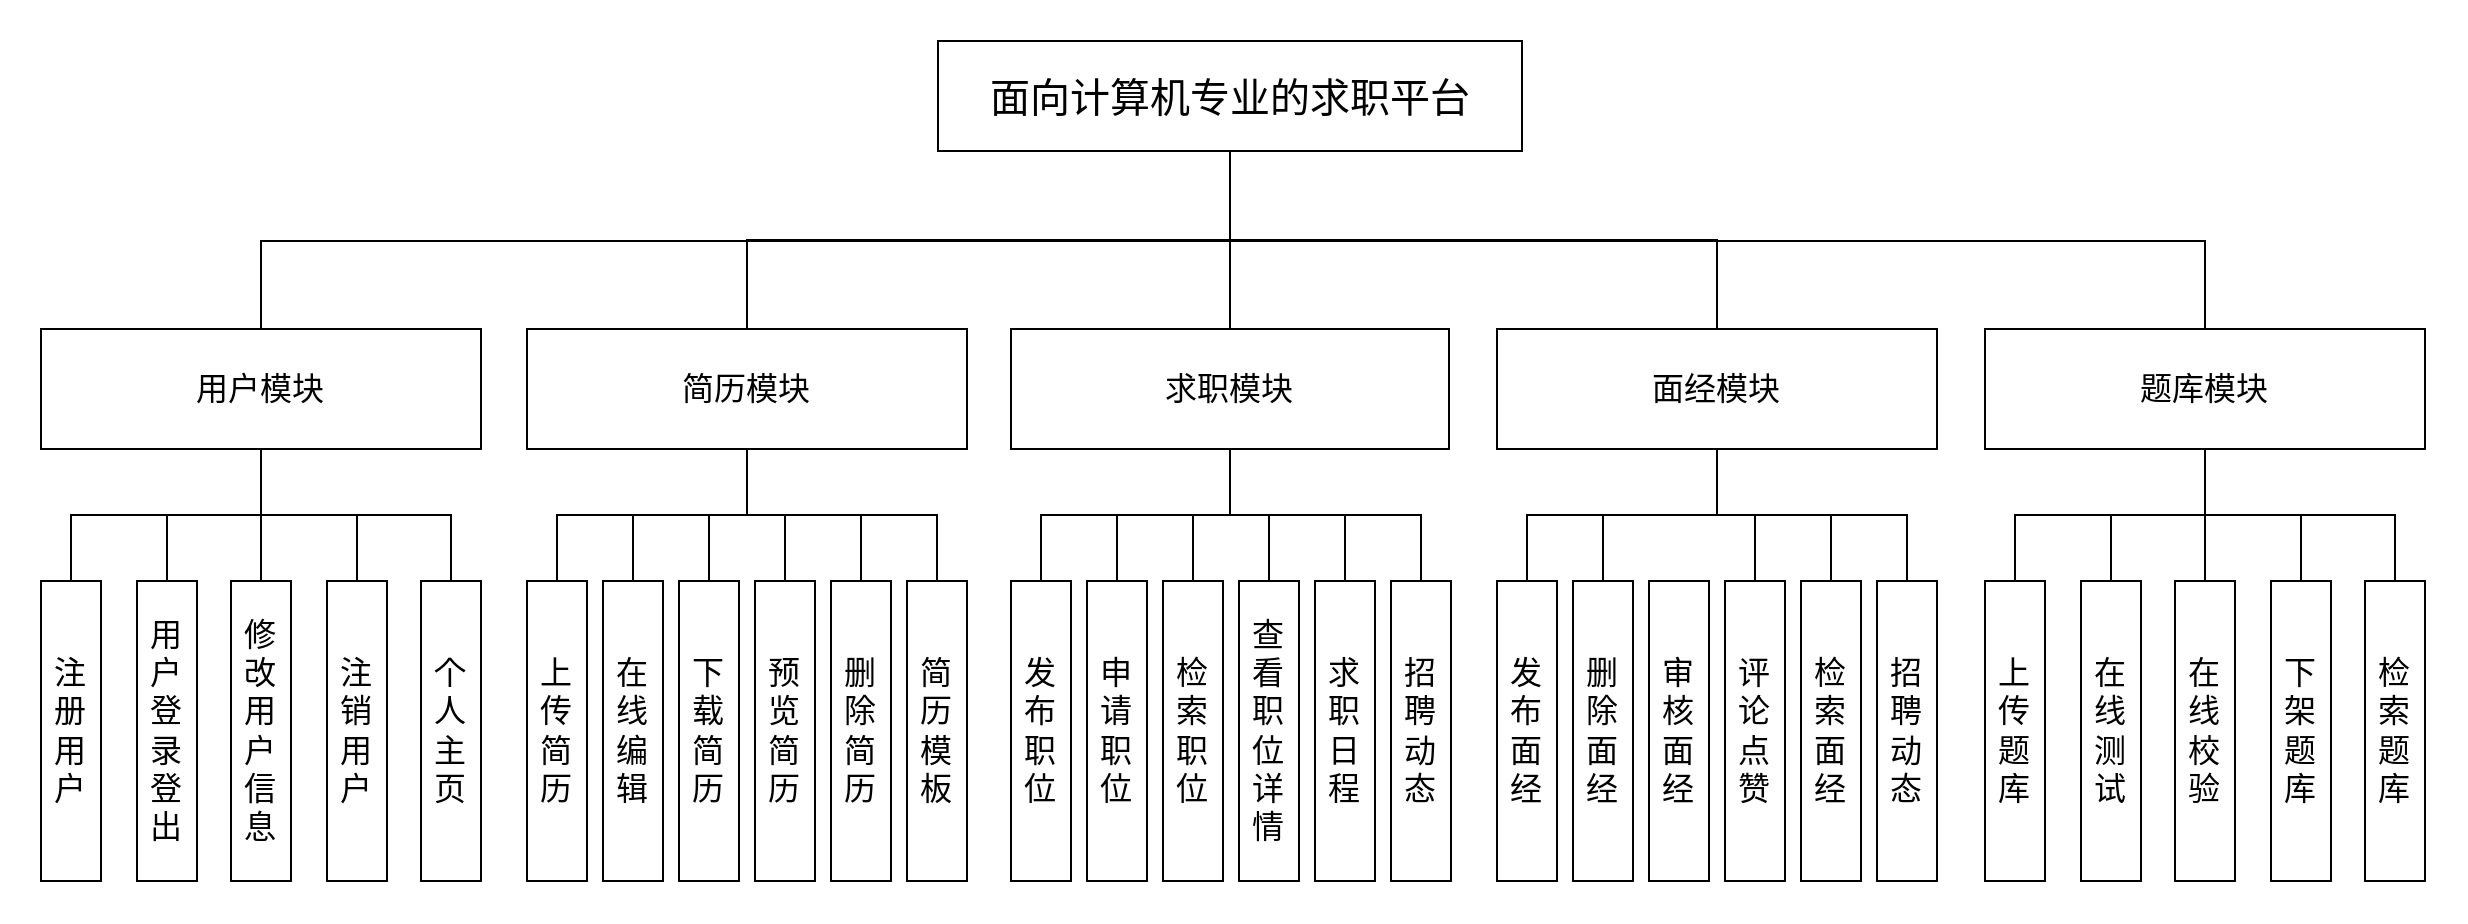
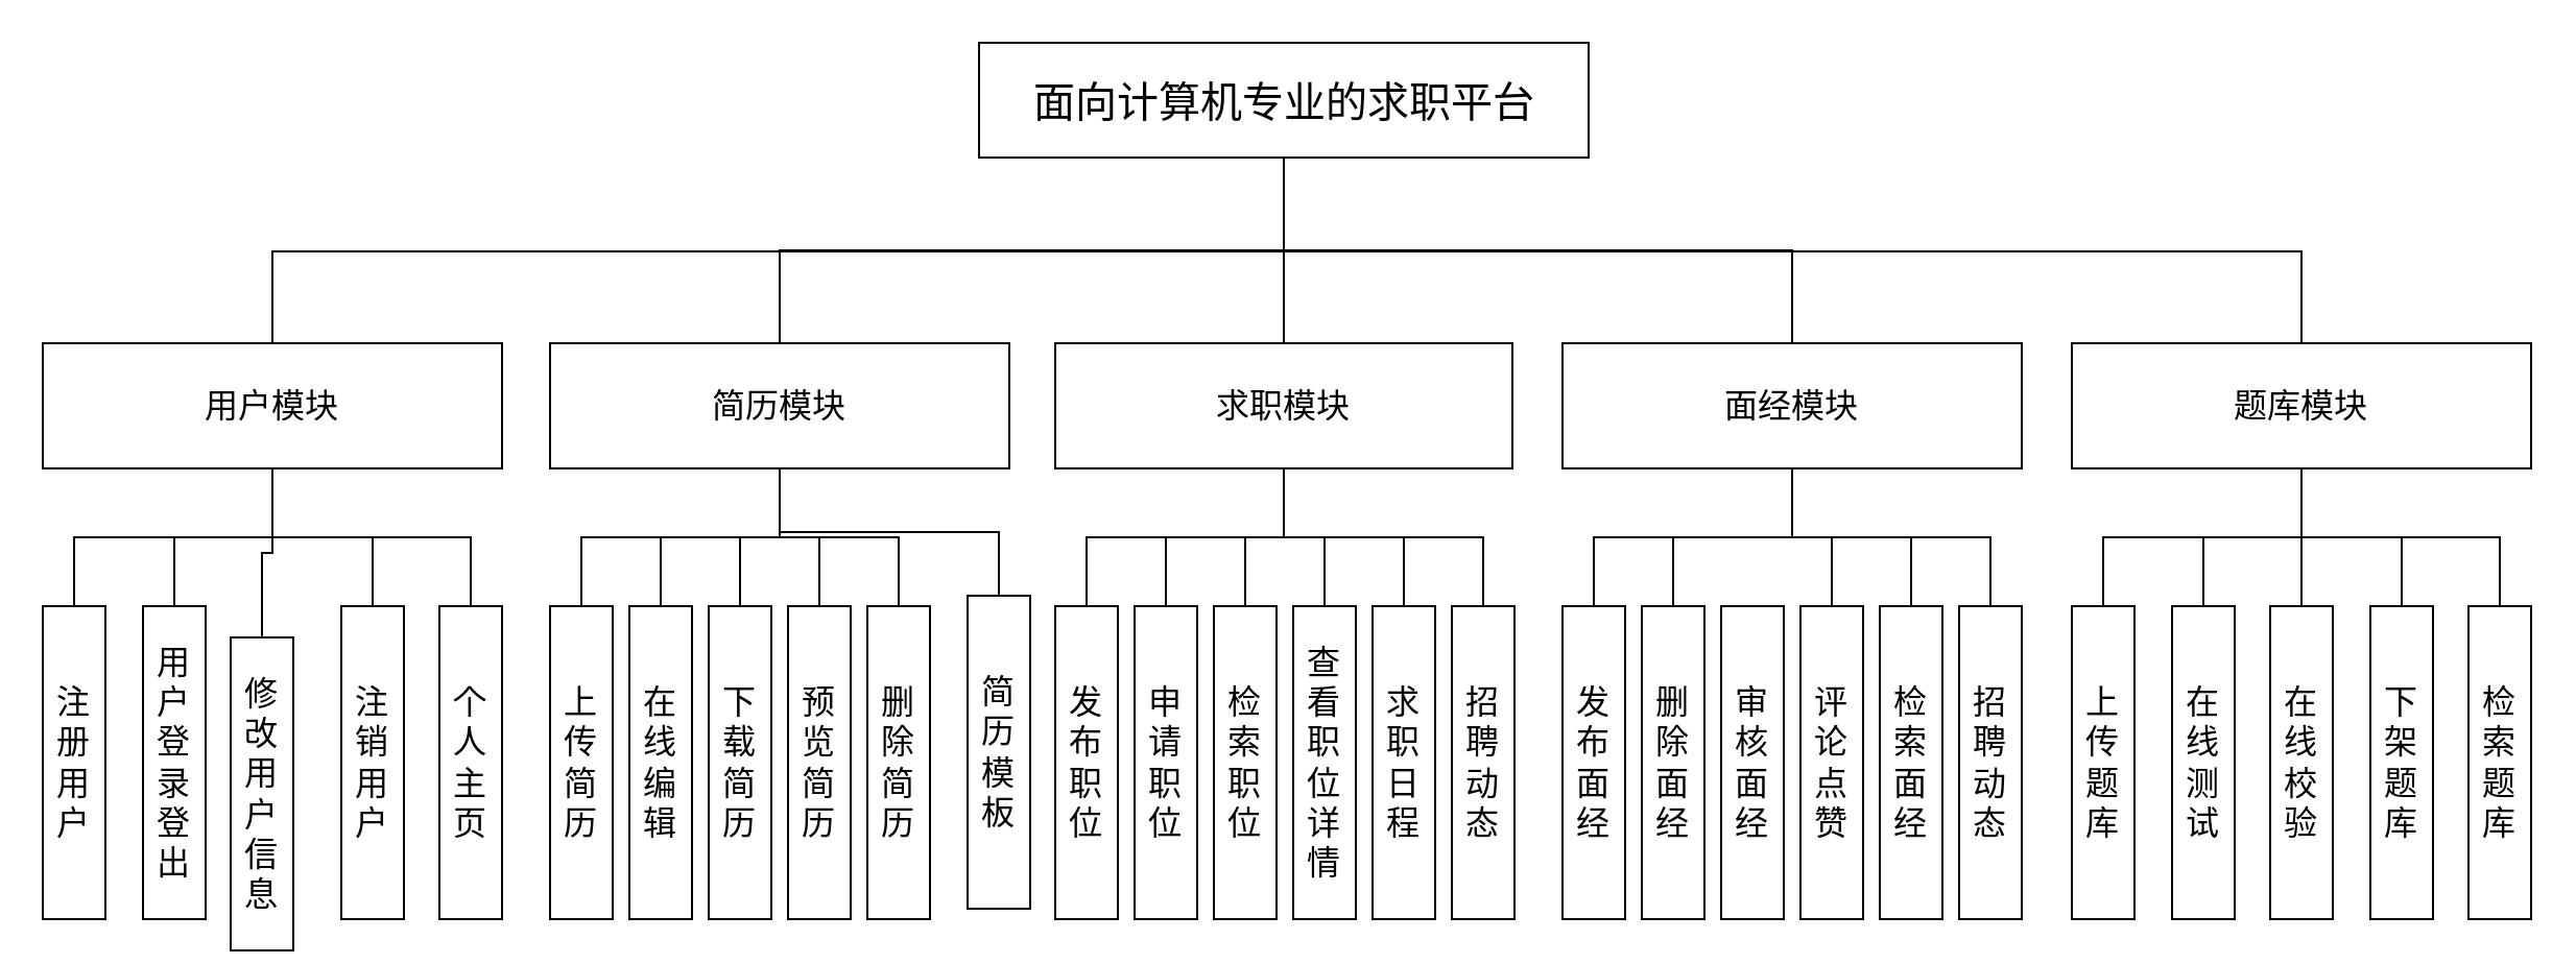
  <mxCell id="0" />
  <mxCell id="1" parent="0" />
  <mxCell id="2" style="edgeStyle=orthogonalEdgeStyle;rounded=0;orthogonalLoop=1;jettySize=auto;html=1;endArrow=none;endFill=0;" parent="1" source="7" target="54" edge="1"><mxGeometry relative="1" as="geometry" /></mxCell>
  <mxCell id="3" style="edgeStyle=orthogonalEdgeStyle;rounded=0;orthogonalLoop=1;jettySize=auto;html=1;endArrow=none;endFill=0;" parent="1" source="7" target="24" edge="1"><mxGeometry relative="1" as="geometry" /></mxCell>
  <mxCell id="4" style="edgeStyle=orthogonalEdgeStyle;rounded=0;orthogonalLoop=1;jettySize=auto;html=1;endArrow=none;endFill=0;" parent="1" source="7" target="41" edge="1"><mxGeometry relative="1" as="geometry" /></mxCell>
  <mxCell id="5" style="edgeStyle=orthogonalEdgeStyle;rounded=0;orthogonalLoop=1;jettySize=auto;html=1;endArrow=none;endFill=0;" parent="1" source="7" target="35" edge="1"><mxGeometry relative="1" as="geometry"><Array as="points"><mxPoint x="615" y="120" /><mxPoint x="1102" y="120" /></Array></mxGeometry></mxCell>
  <mxCell id="6" style="edgeStyle=orthogonalEdgeStyle;rounded=0;orthogonalLoop=1;jettySize=auto;html=1;endArrow=none;endFill=0;" parent="1" source="7" target="13" edge="1"><mxGeometry relative="1" as="geometry"><Array as="points"><mxPoint x="615" y="120" /><mxPoint x="130" y="120" /></Array></mxGeometry></mxCell>
  <mxCell id="7" value="&lt;font style=&quot;font-size: 20px;&quot;&gt;面向计算机专业的求职平台&lt;/font&gt;" style="rounded=0;whiteSpace=wrap;html=1;fontSize=20;" parent="1" vertex="1"><mxGeometry x="468.5" y="20" width="292" height="55" as="geometry" /></mxCell>
  <mxCell id="8" style="edgeStyle=orthogonalEdgeStyle;rounded=0;orthogonalLoop=1;jettySize=auto;html=1;endArrow=none;endFill=0;" parent="1" source="13" target="16" edge="1"><mxGeometry relative="1" as="geometry" /></mxCell>
  <mxCell id="9" style="edgeStyle=orthogonalEdgeStyle;rounded=0;orthogonalLoop=1;jettySize=auto;html=1;endArrow=none;endFill=0;" parent="1" source="13" target="17" edge="1"><mxGeometry relative="1" as="geometry" /></mxCell>
  <mxCell id="10" style="edgeStyle=orthogonalEdgeStyle;rounded=0;orthogonalLoop=1;jettySize=auto;html=1;endArrow=none;endFill=0;" parent="1" source="13" target="61" edge="1"><mxGeometry relative="1" as="geometry" /></mxCell>
  <mxCell id="11" style="edgeStyle=orthogonalEdgeStyle;rounded=0;orthogonalLoop=1;jettySize=auto;html=1;endArrow=none;endFill=0;" parent="1" source="13" target="15" edge="1"><mxGeometry relative="1" as="geometry" /></mxCell>
  <mxCell id="12" style="edgeStyle=orthogonalEdgeStyle;rounded=0;orthogonalLoop=1;jettySize=auto;html=1;endArrow=none;endFill=0;" parent="1" source="13" target="14" edge="1"><mxGeometry relative="1" as="geometry" /></mxCell>
  <mxCell id="13" value="&lt;font style=&quot;font-size: 16px;&quot;&gt;用户模块&lt;/font&gt;" style="rounded=0;whiteSpace=wrap;html=1;" parent="1" vertex="1"><mxGeometry x="20" y="164" width="220" height="60" as="geometry" /></mxCell>
  <mxCell id="14" value="&lt;font style=&quot;font-size: 16px;&quot;&gt;注册用户&lt;/font&gt;" style="rounded=0;whiteSpace=wrap;html=1;" parent="1" vertex="1"><mxGeometry x="20" y="290" width="30" height="150" as="geometry" /></mxCell>
  <mxCell id="15" value="&lt;span style=&quot;font-size: 16px;&quot;&gt;用户登录登出&lt;/span&gt;" style="rounded=0;whiteSpace=wrap;html=1;" parent="1" vertex="1"><mxGeometry x="68" y="290" width="30" height="150" as="geometry" /></mxCell>
- <mxCell id="16" value="&lt;span style=&quot;font-size: 16px;&quot;&gt;修改用户信息&lt;/span&gt;" style="rounded=0;whiteSpace=wrap;html=1;" parent="1" vertex="1"><mxGeometry x="115" y="290" width="30" height="150" as="geometry" /></mxCell>
+ <mxCell id="16" value="&lt;span style=&quot;font-size: 16px;&quot;&gt;修改用户信息&lt;/span&gt;" style="rounded=0;whiteSpace=wrap;html=1;" parent="1" vertex="1"><mxGeometry x="110" y="305" width="30" height="150" as="geometry" /></mxCell>
  <mxCell id="17" value="&lt;span style=&quot;font-size: 16px;&quot;&gt;注销用户&lt;/span&gt;" style="rounded=0;whiteSpace=wrap;html=1;" parent="1" vertex="1"><mxGeometry x="163" y="290" width="30" height="150" as="geometry" /></mxCell>
  <mxCell id="18" style="edgeStyle=orthogonalEdgeStyle;rounded=0;orthogonalLoop=1;jettySize=auto;html=1;endArrow=none;endFill=0;" parent="1" source="24" target="27" edge="1"><mxGeometry relative="1" as="geometry" /></mxCell>
  <mxCell id="19" style="edgeStyle=orthogonalEdgeStyle;rounded=0;orthogonalLoop=1;jettySize=auto;html=1;endArrow=none;endFill=0;" parent="1" source="24" target="28" edge="1"><mxGeometry relative="1" as="geometry" /></mxCell>
  <mxCell id="20" style="edgeStyle=orthogonalEdgeStyle;rounded=0;orthogonalLoop=1;jettySize=auto;html=1;endArrow=none;endFill=0;" parent="1" source="24" target="42" edge="1"><mxGeometry relative="1" as="geometry" /></mxCell>
  <mxCell id="21" style="edgeStyle=orthogonalEdgeStyle;rounded=0;orthogonalLoop=1;jettySize=auto;html=1;endArrow=none;endFill=0;" parent="1" source="24" target="29" edge="1"><mxGeometry relative="1" as="geometry" /></mxCell>
  <mxCell id="22" style="edgeStyle=orthogonalEdgeStyle;rounded=0;orthogonalLoop=1;jettySize=auto;html=1;endArrow=none;endFill=0;" parent="1" source="24" target="26" edge="1"><mxGeometry relative="1" as="geometry" /></mxCell>
  <mxCell id="23" style="edgeStyle=orthogonalEdgeStyle;rounded=0;orthogonalLoop=1;jettySize=auto;html=1;endArrow=none;endFill=0;" parent="1" source="24" target="25" edge="1"><mxGeometry relative="1" as="geometry" /></mxCell>
  <mxCell id="24" value="&lt;font style=&quot;font-size: 16px;&quot;&gt;简历模块&lt;/font&gt;" style="rounded=0;whiteSpace=wrap;html=1;" parent="1" vertex="1"><mxGeometry x="263" y="164" width="220" height="60" as="geometry" /></mxCell>
  <mxCell id="25" value="&lt;font style=&quot;font-size: 16px;&quot;&gt;上传简历&lt;/font&gt;" style="rounded=0;whiteSpace=wrap;html=1;" parent="1" vertex="1"><mxGeometry x="263" y="290" width="30" height="150" as="geometry" /></mxCell>
  <mxCell id="26" value="&lt;font style=&quot;font-size: 16px;&quot;&gt;在线编辑&lt;/font&gt;" style="rounded=0;whiteSpace=wrap;html=1;" parent="1" vertex="1"><mxGeometry x="301" y="290" width="30" height="150" as="geometry" /></mxCell>
  <mxCell id="27" value="&lt;font style=&quot;font-size: 16px;&quot;&gt;下载简历&lt;/font&gt;" style="rounded=0;whiteSpace=wrap;html=1;" parent="1" vertex="1"><mxGeometry x="339" y="290" width="30" height="150" as="geometry" /></mxCell>
  <mxCell id="28" value="&lt;font style=&quot;font-size: 16px;&quot;&gt;预览简历&lt;/font&gt;" style="rounded=0;whiteSpace=wrap;html=1;" parent="1" vertex="1"><mxGeometry x="377" y="290" width="30" height="150" as="geometry" /></mxCell>
- <mxCell id="29" value="&lt;font style=&quot;font-size: 16px;&quot;&gt;简历模板&lt;/font&gt;" style="rounded=0;whiteSpace=wrap;html=1;" parent="1" vertex="1"><mxGeometry x="453" y="290" width="30" height="150" as="geometry" /></mxCell>
+ <mxCell id="29" value="&lt;font style=&quot;font-size: 16px;&quot;&gt;简历模板&lt;/font&gt;" style="rounded=0;whiteSpace=wrap;html=1;" parent="1" vertex="1"><mxGeometry x="463" y="285" width="30" height="150" as="geometry" /></mxCell>
  <mxCell id="30" style="edgeStyle=orthogonalEdgeStyle;rounded=0;orthogonalLoop=1;jettySize=auto;html=1;endArrow=none;endFill=0;" parent="1" source="35" target="47" edge="1"><mxGeometry relative="1" as="geometry" /></mxCell>
  <mxCell id="31" style="edgeStyle=orthogonalEdgeStyle;rounded=0;orthogonalLoop=1;jettySize=auto;html=1;endArrow=none;endFill=0;" parent="1" source="35" target="44" edge="1"><mxGeometry relative="1" as="geometry" /></mxCell>
  <mxCell id="32" style="edgeStyle=orthogonalEdgeStyle;rounded=0;orthogonalLoop=1;jettySize=auto;html=1;endArrow=none;endFill=0;" parent="1" source="35" target="43" edge="1"><mxGeometry relative="1" as="geometry" /></mxCell>
  <mxCell id="33" style="edgeStyle=orthogonalEdgeStyle;rounded=0;orthogonalLoop=1;jettySize=auto;html=1;endArrow=none;endFill=0;" parent="1" source="35" target="45" edge="1"><mxGeometry relative="1" as="geometry" /></mxCell>
  <mxCell id="34" style="edgeStyle=orthogonalEdgeStyle;rounded=0;orthogonalLoop=1;jettySize=auto;html=1;endArrow=none;endFill=0;" parent="1" source="35" target="46" edge="1"><mxGeometry relative="1" as="geometry" /></mxCell>
  <mxCell id="35" value="&lt;font style=&quot;font-size: 16px;&quot;&gt;题库模块&lt;/font&gt;" style="rounded=0;whiteSpace=wrap;html=1;" parent="1" vertex="1"><mxGeometry x="992" y="164" width="220" height="60" as="geometry" /></mxCell>
  <mxCell id="36" style="edgeStyle=orthogonalEdgeStyle;rounded=0;orthogonalLoop=1;jettySize=auto;html=1;endArrow=none;endFill=0;" edge="1" parent="1" source="41" target="64"><mxGeometry relative="1" as="geometry" /></mxCell>
  <mxCell id="37" style="edgeStyle=orthogonalEdgeStyle;rounded=0;orthogonalLoop=1;jettySize=auto;html=1;endArrow=none;endFill=0;" edge="1" parent="1" source="41" target="65"><mxGeometry relative="1" as="geometry" /></mxCell>
  <mxCell id="38" style="edgeStyle=orthogonalEdgeStyle;rounded=0;orthogonalLoop=1;jettySize=auto;html=1;endArrow=none;endFill=0;" edge="1" parent="1" source="41" target="67"><mxGeometry relative="1" as="geometry" /></mxCell>
  <mxCell id="39" style="edgeStyle=orthogonalEdgeStyle;rounded=0;orthogonalLoop=1;jettySize=auto;html=1;endArrow=none;endFill=0;" edge="1" parent="1" source="41" target="62"><mxGeometry relative="1" as="geometry" /></mxCell>
  <mxCell id="40" style="edgeStyle=orthogonalEdgeStyle;rounded=0;orthogonalLoop=1;jettySize=auto;html=1;endArrow=none;endFill=0;" edge="1" parent="1" source="41" target="63"><mxGeometry relative="1" as="geometry" /></mxCell>
  <mxCell id="41" value="&lt;font style=&quot;font-size: 16px;&quot;&gt;面经模块&lt;/font&gt;" style="rounded=0;whiteSpace=wrap;html=1;" parent="1" vertex="1"><mxGeometry x="748" y="164" width="220" height="60" as="geometry" /></mxCell>
  <mxCell id="42" value="&lt;font style=&quot;font-size: 16px;&quot;&gt;删除简历&lt;/font&gt;" style="rounded=0;whiteSpace=wrap;html=1;" parent="1" vertex="1"><mxGeometry x="415" y="290" width="30" height="150" as="geometry" /></mxCell>
  <mxCell id="43" value="&lt;font style=&quot;font-size: 16px;&quot;&gt;上传题库&lt;/font&gt;" style="rounded=0;whiteSpace=wrap;html=1;" parent="1" vertex="1"><mxGeometry x="992" y="290" width="30" height="150" as="geometry" /></mxCell>
  <mxCell id="44" value="&lt;font style=&quot;font-size: 16px;&quot;&gt;在线测试&lt;/font&gt;" style="rounded=0;whiteSpace=wrap;html=1;" parent="1" vertex="1"><mxGeometry x="1040" y="290" width="30" height="150" as="geometry" /></mxCell>
  <mxCell id="45" value="&lt;span style=&quot;font-size: 16px;&quot;&gt;下架题库&lt;/span&gt;" style="rounded=0;whiteSpace=wrap;html=1;" parent="1" vertex="1"><mxGeometry x="1135" y="290" width="30" height="150" as="geometry" /></mxCell>
  <mxCell id="46" value="&lt;span style=&quot;font-size: 16px;&quot;&gt;检索题库&lt;/span&gt;" style="rounded=0;whiteSpace=wrap;html=1;" parent="1" vertex="1"><mxGeometry x="1182" y="290" width="30" height="150" as="geometry" /></mxCell>
  <mxCell id="47" value="&lt;font style=&quot;font-size: 16px;&quot;&gt;在线校验&lt;/font&gt;" style="rounded=0;whiteSpace=wrap;html=1;" parent="1" vertex="1"><mxGeometry x="1087" y="290" width="30" height="150" as="geometry" /></mxCell>
  <mxCell id="48" style="edgeStyle=orthogonalEdgeStyle;rounded=0;orthogonalLoop=1;jettySize=auto;html=1;endArrow=none;endFill=0;" parent="1" source="54" target="59" edge="1"><mxGeometry relative="1" as="geometry" /></mxCell>
  <mxCell id="49" style="edgeStyle=orthogonalEdgeStyle;rounded=0;orthogonalLoop=1;jettySize=auto;html=1;endArrow=none;endFill=0;" parent="1" source="54" target="60" edge="1"><mxGeometry relative="1" as="geometry" /></mxCell>
  <mxCell id="50" style="edgeStyle=orthogonalEdgeStyle;rounded=0;orthogonalLoop=1;jettySize=auto;html=1;endArrow=none;endFill=0;" parent="1" source="54" target="55" edge="1"><mxGeometry relative="1" as="geometry" /></mxCell>
  <mxCell id="51" style="edgeStyle=orthogonalEdgeStyle;rounded=0;orthogonalLoop=1;jettySize=auto;html=1;endArrow=none;endFill=0;" parent="1" source="54" target="56" edge="1"><mxGeometry relative="1" as="geometry" /></mxCell>
  <mxCell id="52" style="edgeStyle=orthogonalEdgeStyle;rounded=0;orthogonalLoop=1;jettySize=auto;html=1;endArrow=none;endFill=0;" parent="1" source="54" target="58" edge="1"><mxGeometry relative="1" as="geometry" /></mxCell>
  <mxCell id="53" style="edgeStyle=orthogonalEdgeStyle;rounded=0;orthogonalLoop=1;jettySize=auto;html=1;endArrow=none;endFill=0;" parent="1" source="54" target="57" edge="1"><mxGeometry relative="1" as="geometry" /></mxCell>
  <mxCell id="54" value="&lt;font style=&quot;font-size: 16px;&quot;&gt;求职模块&lt;/font&gt;" style="rounded=0;whiteSpace=wrap;html=1;" parent="1" vertex="1"><mxGeometry x="505" y="164" width="219" height="60" as="geometry" /></mxCell>
  <mxCell id="55" value="&lt;span style=&quot;font-size: 16px;&quot;&gt;求职日程&lt;/span&gt;" style="rounded=0;whiteSpace=wrap;html=1;" parent="1" vertex="1"><mxGeometry x="657" y="290" width="30" height="150" as="geometry" /></mxCell>
  <mxCell id="56" value="&lt;span style=&quot;font-size: 16px;&quot;&gt;招聘动态&lt;/span&gt;" style="rounded=0;whiteSpace=wrap;html=1;" parent="1" vertex="1"><mxGeometry x="695" y="290" width="30" height="150" as="geometry" /></mxCell>
  <mxCell id="57" value="&lt;span style=&quot;font-size: 16px;&quot;&gt;发布职位&lt;/span&gt;" style="rounded=0;whiteSpace=wrap;html=1;" parent="1" vertex="1"><mxGeometry x="505" y="290" width="30" height="150" as="geometry" /></mxCell>
  <mxCell id="58" value="&lt;span style=&quot;font-size: 16px;&quot;&gt;申请职位&lt;/span&gt;" style="rounded=0;whiteSpace=wrap;html=1;" parent="1" vertex="1"><mxGeometry x="543" y="290" width="30" height="150" as="geometry" /></mxCell>
  <mxCell id="59" value="&lt;span style=&quot;font-size: 16px;&quot;&gt;检索职位&lt;/span&gt;" style="rounded=0;whiteSpace=wrap;html=1;" parent="1" vertex="1"><mxGeometry x="581" y="290" width="30" height="150" as="geometry" /></mxCell>
  <mxCell id="60" value="&lt;span style=&quot;font-size: 16px;&quot;&gt;查看职位详情&lt;/span&gt;" style="rounded=0;whiteSpace=wrap;html=1;" parent="1" vertex="1"><mxGeometry x="619" y="290" width="30" height="150" as="geometry" /></mxCell>
  <mxCell id="61" value="&lt;span style=&quot;font-size: 16px;&quot;&gt;个人主页&lt;/span&gt;" style="rounded=0;whiteSpace=wrap;html=1;" parent="1" vertex="1"><mxGeometry x="210" y="290" width="30" height="150" as="geometry" /></mxCell>
  <mxCell id="62" value="&lt;span style=&quot;font-size: 16px;&quot;&gt;检索面经&lt;/span&gt;" style="rounded=0;whiteSpace=wrap;html=1;" vertex="1" parent="1"><mxGeometry x="900" y="290" width="30" height="150" as="geometry" /></mxCell>
  <mxCell id="63" value="&lt;span style=&quot;font-size: 16px;&quot;&gt;招聘动态&lt;/span&gt;" style="rounded=0;whiteSpace=wrap;html=1;" vertex="1" parent="1"><mxGeometry x="938" y="290" width="30" height="150" as="geometry" /></mxCell>
  <mxCell id="64" value="&lt;span style=&quot;font-size: 16px;&quot;&gt;发布面经&lt;/span&gt;" style="rounded=0;whiteSpace=wrap;html=1;" vertex="1" parent="1"><mxGeometry x="748" y="290" width="30" height="150" as="geometry" /></mxCell>
  <mxCell id="65" value="&lt;span style=&quot;font-size: 16px;&quot;&gt;删除面经&lt;/span&gt;" style="rounded=0;whiteSpace=wrap;html=1;" vertex="1" parent="1"><mxGeometry x="786" y="290" width="30" height="150" as="geometry" /></mxCell>
  <mxCell id="66" value="&lt;span style=&quot;font-size: 16px;&quot;&gt;审核面经&lt;/span&gt;" style="rounded=0;whiteSpace=wrap;html=1;" vertex="1" parent="1"><mxGeometry x="824" y="290" width="30" height="150" as="geometry" /></mxCell>
  <mxCell id="67" value="&lt;span style=&quot;font-size: 16px;&quot;&gt;评论点赞&lt;/span&gt;" style="rounded=0;whiteSpace=wrap;html=1;" vertex="1" parent="1"><mxGeometry x="862" y="290" width="30" height="150" as="geometry" /></mxCell>
